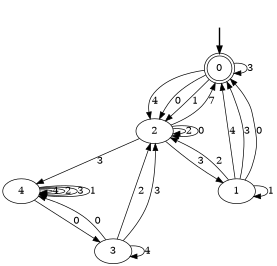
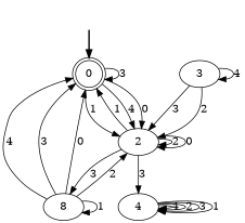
  digraph {
    fake [style=invisible]
    0 [root=true shape=doublecircle]
    2
    4
-   1
+   1 [label=8]
    3
    fake -> 0 [style=bold]
    0 -> 0 [label=3]
    0 -> 2 [label=4]
    0 -> 2 [label=0]
    0 -> 2 [label=1]
-   2 -> 0 [label=7]
+   2 -> 0 [label=1]
    2 -> 2 [label=2]
    2 -> 2 [label=0]
    2 -> 4 [label=3]
    2 -> 1 [label=3]
    4 -> 4 [label=4]
    4 -> 4 [label=2]
    4 -> 4 [label=3]
    4 -> 4 [label=1]
-   4 -> 3 [label=0]
    1 -> 0 [label=4]
    1 -> 0 [label=3]
    1 -> 0 [label=0]
    1 -> 2 [label=2]
    1 -> 1 [label=1]
    3 -> 2 [label=2]
    3 -> 2 [label=3]
-   3 -> 4 [label=0]
    3 -> 3 [label=4]
  }
